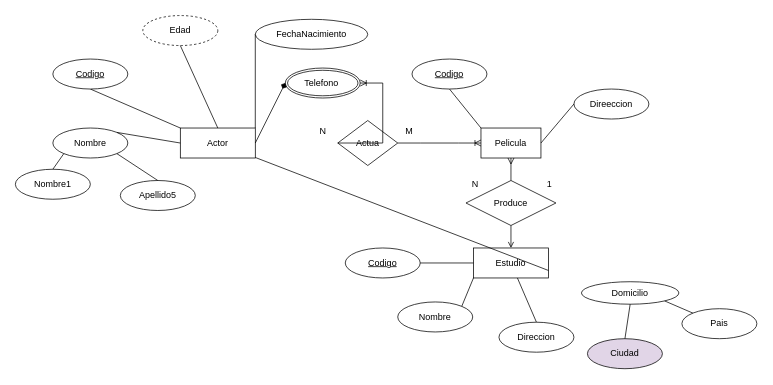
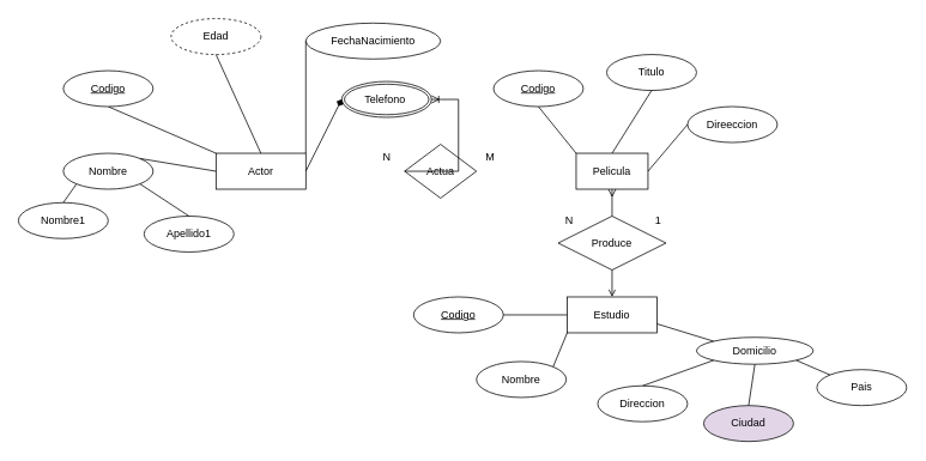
  <mxCell id="0" />
  <mxCell id="1" parent="0" />
  <mxCell id="2" value="Actor" style="whiteSpace=wrap;html=1;align=center;" vertex="1" parent="1"><mxGeometry x="240" y="170" width="100" height="40" as="geometry" /></mxCell>
  <mxCell id="3" value="Edad" style="ellipse;whiteSpace=wrap;html=1;align=center;dashed=1;" vertex="1" parent="1"><mxGeometry x="190" y="20" width="100" height="40" as="geometry" /></mxCell>
  <mxCell id="4" value="FechaNacimiento" style="ellipse;whiteSpace=wrap;html=1;align=center;" vertex="1" parent="1"><mxGeometry x="340" y="25" width="150" height="40" as="geometry" /></mxCell>
  <mxCell id="5" value="Telefono&amp;nbsp;" style="ellipse;shape=doubleEllipse;margin=3;whiteSpace=wrap;html=1;align=center;" vertex="1" parent="1"><mxGeometry x="380" y="90" width="100" height="40" as="geometry" /></mxCell>
  <mxCell id="6" value="" style="endArrow=none;html=1;rounded=0;exitX=0.5;exitY=1;exitDx=0;exitDy=0;entryX=0;entryY=0;entryDx=0;entryDy=0;" edge="1" parent="1" source="23" target="2"><mxGeometry relative="1" as="geometry"><mxPoint x="140" y="120" as="sourcePoint" /><mxPoint x="160" y="210" as="targetPoint" /></mxGeometry></mxCell>
  <mxCell id="7" value="" style="endArrow=none;html=1;rounded=0;exitX=0.5;exitY=1;exitDx=0;exitDy=0;entryX=0.5;entryY=0;entryDx=0;entryDy=0;" edge="1" parent="1" source="3" target="2"><mxGeometry relative="1" as="geometry"><mxPoint x="110" y="200" as="sourcePoint" /><mxPoint x="270" y="200" as="targetPoint" /></mxGeometry></mxCell>
  <mxCell id="8" value="" style="endArrow=none;html=1;rounded=0;exitX=0;exitY=0.5;exitDx=0;exitDy=0;" edge="1" parent="1" source="4"><mxGeometry relative="1" as="geometry"><mxPoint x="110" y="200" as="sourcePoint" /><mxPoint x="340" y="170" as="targetPoint" /></mxGeometry></mxCell>
  <mxCell id="9" value="" style="endArrow=diamond;html=1;rounded=0;entryX=0;entryY=0.5;entryDx=0;entryDy=0;exitX=1;exitY=0.5;exitDx=0;exitDy=0;" edge="1" parent="1" source="2" target="5"><mxGeometry relative="1" as="geometry"><mxPoint x="340" y="180" as="sourcePoint" /><mxPoint x="380" y="200" as="targetPoint" /></mxGeometry></mxCell>
  <mxCell id="10" value="Actua" style="shape=rhombus;perimeter=rhombusPerimeter;whiteSpace=wrap;html=1;align=center;" vertex="1" parent="1"><mxGeometry x="450" y="160" width="80" height="60" as="geometry" /></mxCell>
  <mxCell id="11" value="" style="edgeStyle=entityRelationEdgeStyle;fontSize=12;html=1;endArrow=ERoneToMany;rounded=0;exitX=0;exitY=0.5;exitDx=0;exitDy=0;" edge="1" parent="1" source="10" target="5"><mxGeometry width="100" height="100" relative="1" as="geometry"><mxPoint x="160" y="250" as="sourcePoint" /><mxPoint x="260" y="150" as="targetPoint" /></mxGeometry></mxCell>
- <mxCell id="12" value="" style="edgeStyle=entityRelationEdgeStyle;fontSize=12;html=1;endArrow=ERoneToMany;rounded=0;entryX=0;entryY=0.5;entryDx=0;entryDy=0;exitX=1;exitY=0.5;exitDx=0;exitDy=0;" edge="1" parent="1" source="10" target="13"><mxGeometry width="100" height="100" relative="1" as="geometry"><mxPoint x="580" y="190" as="sourcePoint" /><mxPoint x="660" y="189.5" as="targetPoint" /></mxGeometry></mxCell>
  <mxCell id="13" value="Pelicula" style="whiteSpace=wrap;html=1;align=center;" vertex="1" parent="1"><mxGeometry x="641" y="170" width="80" height="40" as="geometry" /></mxCell>
  <mxCell id="14" value="Nombre" style="ellipse;whiteSpace=wrap;html=1;align=center;" vertex="1" parent="1"><mxGeometry x="70" y="170" width="100" height="40" as="geometry" /></mxCell>
  <mxCell id="15" value="Nombre1" style="ellipse;whiteSpace=wrap;html=1;align=center;" vertex="1" parent="1"><mxGeometry x="20" y="225" width="100" height="40" as="geometry" /></mxCell>
- <mxCell id="16" value="Apellido5" style="ellipse;whiteSpace=wrap;html=1;align=center;" vertex="1" parent="1"><mxGeometry x="160" y="240" width="100" height="40" as="geometry" /></mxCell>
+ <mxCell id="16" value="Apellido1" style="ellipse;whiteSpace=wrap;html=1;align=center;" vertex="1" parent="1"><mxGeometry x="160" y="240" width="100" height="40" as="geometry" /></mxCell>
  <mxCell id="17" value="" style="endArrow=none;html=1;rounded=0;entryX=0;entryY=0.5;entryDx=0;entryDy=0;exitX=1;exitY=0;exitDx=0;exitDy=0;" edge="1" parent="1" source="14" target="2"><mxGeometry relative="1" as="geometry"><mxPoint x="140" y="280" as="sourcePoint" /><mxPoint x="300" y="280" as="targetPoint" /></mxGeometry></mxCell>
  <mxCell id="18" value="" style="endArrow=none;html=1;rounded=0;exitX=0.5;exitY=0;exitDx=0;exitDy=0;entryX=0;entryY=1;entryDx=0;entryDy=0;" edge="1" parent="1" source="15" target="14"><mxGeometry relative="1" as="geometry"><mxPoint x="140" y="280" as="sourcePoint" /><mxPoint x="300" y="280" as="targetPoint" /></mxGeometry></mxCell>
  <mxCell id="19" value="" style="endArrow=none;html=1;rounded=0;exitX=1;exitY=1;exitDx=0;exitDy=0;entryX=0.5;entryY=0;entryDx=0;entryDy=0;" edge="1" parent="1" source="14" target="16"><mxGeometry relative="1" as="geometry"><mxPoint x="140" y="280" as="sourcePoint" /><mxPoint x="300" y="280" as="targetPoint" /></mxGeometry></mxCell>
  <mxCell id="20" value="N" style="text;html=1;align=center;verticalAlign=middle;resizable=0;points=[];autosize=1;strokeColor=none;fillColor=none;" vertex="1" parent="1"><mxGeometry x="415" y="160" width="30" height="30" as="geometry" /></mxCell>
  <mxCell id="21" value="M" style="text;html=1;align=center;verticalAlign=middle;resizable=0;points=[];autosize=1;strokeColor=none;fillColor=none;" vertex="1" parent="1"><mxGeometry x="530" y="160" width="30" height="30" as="geometry" /></mxCell>
+ <mxCell id="22" value="Titulo" style="ellipse;whiteSpace=wrap;html=1;align=center;" vertex="1" parent="1"><mxGeometry x="675" y="60" width="100" height="40" as="geometry" /></mxCell>
  <mxCell id="23" value="Codigo" style="ellipse;whiteSpace=wrap;html=1;align=center;fontStyle=4;" vertex="1" parent="1"><mxGeometry x="70" y="78" width="100" height="40" as="geometry" /></mxCell>
  <mxCell id="24" value="Codigo" style="ellipse;whiteSpace=wrap;html=1;align=center;fontStyle=4;" vertex="1" parent="1"><mxGeometry x="549" y="78" width="100" height="40" as="geometry" /></mxCell>
  <mxCell id="25" value="Direeccion" style="ellipse;whiteSpace=wrap;html=1;align=center;" vertex="1" parent="1"><mxGeometry x="765" y="118" width="100" height="40" as="geometry" /></mxCell>
  <mxCell id="26" value="" style="endArrow=none;html=1;rounded=0;exitX=0.5;exitY=1;exitDx=0;exitDy=0;entryX=0;entryY=0;entryDx=0;entryDy=0;" edge="1" parent="1" source="24" target="13"><mxGeometry relative="1" as="geometry"><mxPoint x="657" y="195" as="sourcePoint" /><mxPoint x="817" y="195" as="targetPoint" /></mxGeometry></mxCell>
+ <mxCell id="27" value="" style="endArrow=none;html=1;rounded=0;exitX=0.5;exitY=0;exitDx=0;exitDy=0;entryX=0.5;entryY=1;entryDx=0;entryDy=0;" edge="1" parent="1" source="13" target="22"><mxGeometry relative="1" as="geometry"><mxPoint x="657" y="195" as="sourcePoint" /><mxPoint x="817" y="195" as="targetPoint" /></mxGeometry></mxCell>
  <mxCell id="28" value="" style="endArrow=none;html=1;rounded=0;exitX=1;exitY=0.5;exitDx=0;exitDy=0;entryX=0;entryY=0.5;entryDx=0;entryDy=0;" edge="1" parent="1" source="13" target="25"><mxGeometry relative="1" as="geometry"><mxPoint x="657" y="195" as="sourcePoint" /><mxPoint x="817" y="195" as="targetPoint" /></mxGeometry></mxCell>
  <mxCell id="29" value="Produce" style="shape=rhombus;perimeter=rhombusPerimeter;whiteSpace=wrap;html=1;align=center;" vertex="1" parent="1"><mxGeometry x="621" y="240" width="120" height="60" as="geometry" /></mxCell>
  <mxCell id="30" value="" style="endArrow=ERmany;html=1;rounded=0;entryX=0.5;entryY=1;entryDx=0;entryDy=0;endFill=0;" edge="1" parent="1" source="29" target="13"><mxGeometry relative="1" as="geometry"><mxPoint x="648" y="330" as="sourcePoint" /><mxPoint x="808" y="330" as="targetPoint" /></mxGeometry></mxCell>
  <mxCell id="31" value="Estudio" style="whiteSpace=wrap;html=1;align=center;" vertex="1" parent="1"><mxGeometry x="631" y="330" width="100" height="40" as="geometry" /></mxCell>
  <mxCell id="32" value="Codigo" style="ellipse;whiteSpace=wrap;html=1;align=center;fontStyle=4;" vertex="1" parent="1"><mxGeometry x="460" y="330" width="100" height="40" as="geometry" /></mxCell>
  <mxCell id="33" value="Nombre" style="ellipse;whiteSpace=wrap;html=1;align=center;" vertex="1" parent="1"><mxGeometry x="530" y="402" width="100" height="40" as="geometry" /></mxCell>
  <mxCell id="34" value="Domicilio" style="ellipse;whiteSpace=wrap;html=1;align=center;" vertex="1" parent="1"><mxGeometry x="775" y="375" width="130" height="30" as="geometry" /></mxCell>
  <mxCell id="35" value="" style="endArrow=open;html=1;rounded=0;exitX=0.5;exitY=1;exitDx=0;exitDy=0;entryX=0.5;entryY=0;entryDx=0;entryDy=0;" edge="1" parent="1" source="29" target="31"><mxGeometry relative="1" as="geometry"><mxPoint x="657" y="339" as="sourcePoint" /><mxPoint x="817" y="339" as="targetPoint" /></mxGeometry></mxCell>
  <mxCell id="36" value="" style="endArrow=none;html=1;rounded=0;exitX=0;exitY=0.5;exitDx=0;exitDy=0;entryX=1;entryY=0.5;entryDx=0;entryDy=0;" edge="1" parent="1" source="31" target="32"><mxGeometry relative="1" as="geometry"><mxPoint x="657" y="339" as="sourcePoint" /><mxPoint x="817" y="339" as="targetPoint" /></mxGeometry></mxCell>
  <mxCell id="37" value="" style="endArrow=none;html=1;rounded=0;exitX=0;exitY=1;exitDx=0;exitDy=0;entryX=1;entryY=0;entryDx=0;entryDy=0;" edge="1" parent="1" source="31" target="33"><mxGeometry relative="1" as="geometry"><mxPoint x="657" y="339" as="sourcePoint" /><mxPoint x="817" y="339" as="targetPoint" /></mxGeometry></mxCell>
- <mxCell id="38" value="" style="endArrow=none;html=1;rounded=0;exitX=1;exitY=0.75;exitDx=0;exitDy=0;" edge="1" parent="1" source="31" target="2"><mxGeometry relative="1" as="geometry"><mxPoint x="657" y="339" as="sourcePoint" /><mxPoint x="817" y="339" as="targetPoint" /></mxGeometry></mxCell>
+ <mxCell id="38" value="" style="endArrow=none;html=1;rounded=0;exitX=1;exitY=0.75;exitDx=0;exitDy=0;entryX=0;entryY=0;entryDx=0;entryDy=0;" edge="1" parent="1" source="31" target="34"><mxGeometry relative="1" as="geometry"><mxPoint x="657" y="339" as="sourcePoint" /><mxPoint x="817" y="339" as="targetPoint" /></mxGeometry></mxCell>
  <mxCell id="39" value="Pais" style="ellipse;whiteSpace=wrap;html=1;align=center;" vertex="1" parent="1"><mxGeometry x="909" y="411" width="100" height="40" as="geometry" /></mxCell>
  <mxCell id="40" value="Ciudad" style="ellipse;whiteSpace=wrap;html=1;align=center;fillColor=#e1d5e7;" vertex="1" parent="1"><mxGeometry x="783" y="451" width="100" height="40" as="geometry" /></mxCell>
  <mxCell id="41" value="Direccion" style="ellipse;whiteSpace=wrap;html=1;align=center;" vertex="1" parent="1"><mxGeometry x="665" y="429" width="100" height="40" as="geometry" /></mxCell>
- <mxCell id="42" value="" style="endArrow=none;html=1;rounded=0;exitX=0.5;exitY=0;exitDx=0;exitDy=0;" edge="1" parent="1" source="41" target="31"><mxGeometry relative="1" as="geometry"><mxPoint x="711" y="339" as="sourcePoint" /><mxPoint x="871" y="339" as="targetPoint" /></mxGeometry></mxCell>
+ <mxCell id="42" value="" style="endArrow=none;html=1;rounded=0;entryX=0;entryY=1;entryDx=0;entryDy=0;exitX=0.5;exitY=0;exitDx=0;exitDy=0;" edge="1" parent="1" source="41" target="34"><mxGeometry relative="1" as="geometry"><mxPoint x="711" y="339" as="sourcePoint" /><mxPoint x="871" y="339" as="targetPoint" /></mxGeometry></mxCell>
  <mxCell id="43" value="" style="endArrow=none;html=1;rounded=0;exitX=0.5;exitY=1;exitDx=0;exitDy=0;entryX=0.5;entryY=0;entryDx=0;entryDy=0;" edge="1" parent="1" source="34" target="40"><mxGeometry relative="1" as="geometry"><mxPoint x="711" y="339" as="sourcePoint" /><mxPoint x="871" y="339" as="targetPoint" /></mxGeometry></mxCell>
  <mxCell id="44" value="" style="endArrow=none;html=1;rounded=0;exitX=1;exitY=1;exitDx=0;exitDy=0;entryX=0;entryY=0;entryDx=0;entryDy=0;" edge="1" parent="1" source="34" target="39"><mxGeometry relative="1" as="geometry"><mxPoint x="810" y="339" as="sourcePoint" /><mxPoint x="970" y="339" as="targetPoint" /></mxGeometry></mxCell>
  <mxCell id="45" value="N" style="text;html=1;align=center;verticalAlign=middle;resizable=0;points=[];autosize=1;strokeColor=none;fillColor=none;" vertex="1" parent="1"><mxGeometry x="619" y="231" width="27" height="27" as="geometry" /></mxCell>
  <mxCell id="46" value="1" style="text;html=1;align=center;verticalAlign=middle;resizable=0;points=[];autosize=1;strokeColor=none;fillColor=none;" vertex="1" parent="1"><mxGeometry x="718" y="231" width="27" height="27" as="geometry" /></mxCell>
